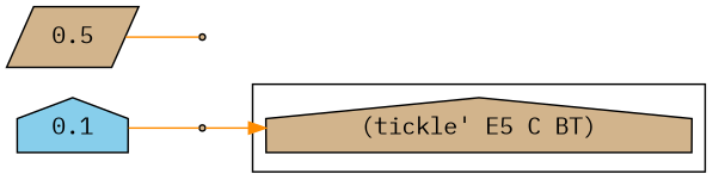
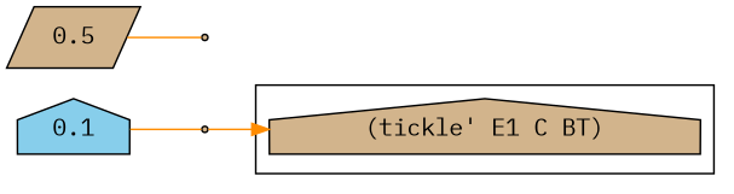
  digraph {
    fontname="IBM Plex Mono"
    rankdir=LR
    node [fillcolor=tan fontname="IBM Plex Mono" shape=house style=filled]
    edge [arrowhead=none color=darkorange fontname="IBM Plex Mono"]
-   n1 [label="(tickle' E5 C BT)"]
+   n1 [label="(tickle' E1 C BT)"]
    n2 [fillcolor=skyblue label=0.1]
    r0 [shape=point]
    n4 [label=0.5 shape=parallelogram]
    r1 [shape=point]
    subgraph cluster_1 {
      n1
    }
    n2 -> r0
    r0 -> n1 [arrowhead=""]
    n4 -> r1
  }
